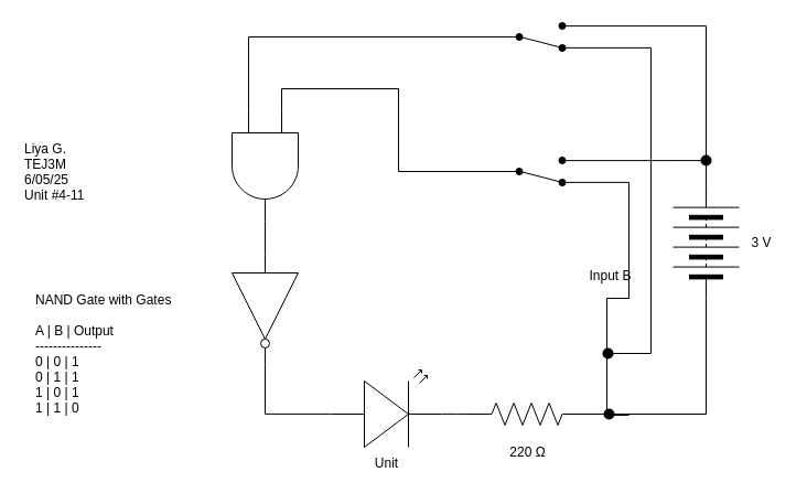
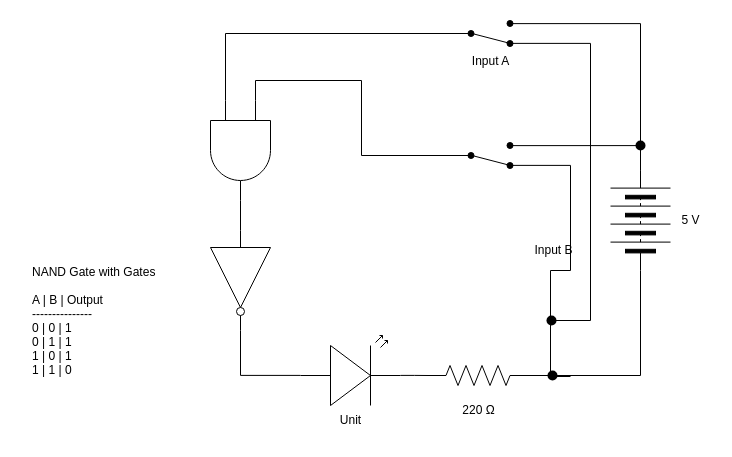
  <mxCell id="0" />
  <mxCell id="1" parent="0" />
  <mxCell id="2" style="edgeStyle=orthogonalEdgeStyle;html=1;endArrow=none;endFill=0;rounded=0;" edge="1" parent="1" source="3" target="6"><mxGeometry relative="1" as="geometry" /></mxCell>
  <mxCell id="3" value="" style="verticalLabelPosition=bottom;shadow=0;dashed=0;align=center;html=1;verticalAlign=top;shape=mxgraph.electrical.logic_gates.logic_gate;operation=and;rotation=90;" vertex="1" parent="1"><mxGeometry x="190" y="120" width="100" height="60" as="geometry" /></mxCell>
- <mxCell id="4" value="Liya G.&#10;TEJ3M&#10;6/05/25&#10;Unit #4-11" style="text;align=left;verticalAlign=middle;resizable=0;points=[];autosize=1;strokeColor=none;fillColor=none;" vertex="1" parent="1"><mxGeometry x="20" y="120" width="80" height="70" as="geometry" /></mxCell>
  <mxCell id="5" value="NAND Gate with Gates&#10;&#10;A | B | Output&#10;---------------&#10;0 | 0 | 1&#10;0 | 1 | 1&#10;1 | 0 | 1&#10;1 | 1 | 0" style="text;align=left;verticalAlign=middle;resizable=0;points=[];autosize=1;strokeColor=none;fillColor=none;" vertex="1" parent="1"><mxGeometry x="30" y="255" width="150" height="130" as="geometry" /></mxCell>
  <mxCell id="6" value="" style="verticalLabelPosition=bottom;shadow=0;dashed=0;align=center;html=1;verticalAlign=top;shape=mxgraph.electrical.logic_gates.inverter_2;rotation=90;" vertex="1" parent="1"><mxGeometry x="190" y="250" width="100" height="60" as="geometry" /></mxCell>
  <mxCell id="7" style="edgeStyle=orthogonalEdgeStyle;html=1;exitX=1;exitY=0.12;exitDx=0;exitDy=0;entryX=1;entryY=0.5;entryDx=0;entryDy=0;endArrow=none;endFill=0;rounded=0;" edge="1" parent="1" source="9" target="11"><mxGeometry relative="1" as="geometry"><mxPoint x="590" y="10" as="targetPoint" /></mxGeometry></mxCell>
  <mxCell id="8" style="edgeStyle=orthogonalEdgeStyle;html=1;exitDx=0;exitDy=0;endArrow=none;endFill=0;rounded=0;" edge="1" parent="1" source="27"><mxGeometry relative="1" as="geometry"><mxPoint x="550" y="330" as="targetPoint" /><Array as="points"><mxPoint x="550" y="320" /></Array></mxGeometry></mxCell>
  <mxCell id="9" value="" style="html=1;shape=mxgraph.electrical.electro-mechanical.twoWaySwitch;aspect=fixed;elSwitchState=2;flipH=0;flipV=1;fillColor=#000000;" vertex="1" parent="1"><mxGeometry x="452.5" y="20" width="75" height="26" as="geometry" /></mxCell>
+ <mxCell id="10" value="Input A" style="text;html=1;align=center;verticalAlign=middle;resizable=0;points=[];autosize=1;strokeColor=none;fillColor=none;" vertex="1" parent="1"><mxGeometry x="460" y="46" width="60" height="30" as="geometry" /></mxCell>
  <mxCell id="11" value="" style="pointerEvents=1;verticalLabelPosition=bottom;shadow=0;dashed=0;align=center;html=1;verticalAlign=top;shape=mxgraph.electrical.miscellaneous.batteryStack;rotation=-90;" vertex="1" parent="1"><mxGeometry x="590" y="190" width="100" height="60" as="geometry" /></mxCell>
  <mxCell id="12" style="edgeStyle=orthogonalEdgeStyle;html=1;exitX=1;exitY=0.12;exitDx=0;exitDy=0;entryX=1;entryY=0.5;entryDx=0;entryDy=0;endArrow=none;endFill=0;rounded=0;" edge="1" parent="1" source="14" target="11"><mxGeometry relative="1" as="geometry" /></mxCell>
  <mxCell id="13" style="edgeStyle=orthogonalEdgeStyle;html=1;endArrow=none;endFill=0;rounded=0;exitX=1;exitY=0.88;exitDx=0;exitDy=0;" edge="1" parent="1" source="14"><mxGeometry relative="1" as="geometry"><mxPoint x="570" y="376" as="targetPoint" /><mxPoint x="530" y="167" as="sourcePoint" /><Array as="points"><mxPoint x="570" y="165" /><mxPoint x="570" y="270" /><mxPoint x="550" y="270" /><mxPoint x="550" y="376" /></Array></mxGeometry></mxCell>
  <mxCell id="14" value="" style="html=1;shape=mxgraph.electrical.electro-mechanical.twoWaySwitch;aspect=fixed;elSwitchState=2;flipH=0;flipV=1;fillColor=#000000;" vertex="1" parent="1"><mxGeometry x="452.5" y="142" width="75" height="26" as="geometry" /></mxCell>
  <mxCell id="15" value="Input B" style="text;html=1;align=center;verticalAlign=middle;resizable=0;points=[];autosize=1;strokeColor=none;fillColor=none;" vertex="1" parent="1"><mxGeometry x="522.5" y="235" width="60" height="30" as="geometry" /></mxCell>
  <mxCell id="16" style="edgeStyle=orthogonalEdgeStyle;html=1;exitX=1;exitY=0.5;exitDx=0;exitDy=0;exitPerimeter=0;entryX=0;entryY=0.5;entryDx=0;entryDy=0;endArrow=none;endFill=0;rounded=0;" edge="1" parent="1" source="17" target="11"><mxGeometry relative="1" as="geometry" /></mxCell>
  <mxCell id="17" value="" style="pointerEvents=1;verticalLabelPosition=bottom;shadow=0;dashed=0;align=center;html=1;verticalAlign=top;shape=mxgraph.electrical.resistors.resistor_2;rotation=0;flipV=0;flipH=0;" vertex="1" parent="1"><mxGeometry x="427.5" y="365" width="100" height="20" as="geometry" /></mxCell>
  <mxCell id="18" value="220&amp;nbsp;Ω" style="text;html=1;align=center;verticalAlign=middle;resizable=0;points=[];autosize=1;strokeColor=none;fillColor=none;" vertex="1" parent="1"><mxGeometry x="447.5" y="395" width="60" height="30" as="geometry" /></mxCell>
  <mxCell id="19" value="" style="verticalLabelPosition=bottom;shadow=0;dashed=0;align=center;html=1;verticalAlign=top;shape=mxgraph.electrical.opto_electronics.led_2;pointerEvents=1;rotation=-180;flipH=1;flipV=1;" vertex="1" parent="1"><mxGeometry x="300" y="335" width="100" height="70" as="geometry" /></mxCell>
  <mxCell id="20" style="edgeStyle=orthogonalEdgeStyle;html=1;exitX=1;exitY=0.5;exitDx=0;exitDy=0;exitPerimeter=0;entryX=0;entryY=0.57;entryDx=0;entryDy=0;entryPerimeter=0;rounded=0;endArrow=none;endFill=0;" edge="1" parent="1" source="6" target="19"><mxGeometry relative="1" as="geometry" /></mxCell>
  <mxCell id="21" style="edgeStyle=orthogonalEdgeStyle;html=1;exitX=1;exitY=0.57;exitDx=0;exitDy=0;exitPerimeter=0;entryX=0;entryY=0.5;entryDx=0;entryDy=0;entryPerimeter=0;endArrow=none;endFill=0;rounded=0;" edge="1" parent="1" source="19" target="17"><mxGeometry relative="1" as="geometry" /></mxCell>
- <mxCell id="22" value="3 V" style="text;html=1;align=center;verticalAlign=middle;resizable=0;points=[];autosize=1;strokeColor=none;fillColor=none;" vertex="1" parent="1"><mxGeometry x="670" y="205" width="40" height="30" as="geometry" /></mxCell>
+ <mxCell id="22" value="5 V" style="text;html=1;align=center;verticalAlign=middle;resizable=0;points=[];autosize=1;strokeColor=none;fillColor=none;" vertex="1" parent="1"><mxGeometry x="670" y="205" width="40" height="30" as="geometry" /></mxCell>
  <mxCell id="23" style="edgeStyle=orthogonalEdgeStyle;html=1;entryX=0;entryY=0.25;entryDx=0;entryDy=0;entryPerimeter=0;rounded=0;endArrow=none;endFill=0;" edge="1" parent="1" source="14" target="3"><mxGeometry relative="1" as="geometry"><Array as="points"><mxPoint x="361" y="155" /><mxPoint x="361" y="80" /><mxPoint x="255" y="80" /></Array></mxGeometry></mxCell>
  <mxCell id="24" value="" style="shape=waypoint;sketch=0;size=6;pointerEvents=1;points=[];fillColor=none;resizable=0;rotatable=0;perimeter=centerPerimeter;snapToPoint=1;strokeWidth=3;" vertex="1" parent="1"><mxGeometry x="542" y="365" width="20" height="20" as="geometry" /></mxCell>
  <mxCell id="25" style="edgeStyle=orthogonalEdgeStyle;html=1;exitX=0;exitY=0.5;exitDx=0;exitDy=0;entryX=0;entryY=0.75;entryDx=0;entryDy=0;entryPerimeter=0;rounded=0;endArrow=none;endFill=0;" edge="1" parent="1" source="9" target="3"><mxGeometry relative="1" as="geometry" /></mxCell>
  <mxCell id="26" value="" style="edgeStyle=orthogonalEdgeStyle;html=1;exitX=1;exitY=0.88;exitDx=0;exitDy=0;endArrow=none;endFill=0;rounded=0;" edge="1" parent="1" source="9" target="27"><mxGeometry relative="1" as="geometry"><mxPoint x="550" y="330" as="targetPoint" /><mxPoint x="528" y="43" as="sourcePoint" /><Array as="points"><mxPoint x="590" y="43" /><mxPoint x="590" y="320" /></Array></mxGeometry></mxCell>
  <mxCell id="27" value="" style="shape=waypoint;sketch=0;size=6;pointerEvents=1;points=[];fillColor=none;resizable=0;rotatable=0;perimeter=centerPerimeter;snapToPoint=1;strokeWidth=3;" vertex="1" parent="1"><mxGeometry x="541" y="310" width="20" height="20" as="geometry" /></mxCell>
  <mxCell id="28" value="" style="shape=waypoint;sketch=0;size=6;pointerEvents=1;points=[];fillColor=none;resizable=0;rotatable=0;perimeter=centerPerimeter;snapToPoint=1;strokeWidth=3;" vertex="1" parent="1"><mxGeometry x="630" y="135" width="20" height="20" as="geometry" /></mxCell>
  <mxCell id="29" value="Unit" style="text;html=1;align=center;verticalAlign=middle;resizable=0;points=[];autosize=1;strokeColor=none;fillColor=none;" vertex="1" parent="1"><mxGeometry x="320" y="405" width="60" height="30" as="geometry" /></mxCell>
